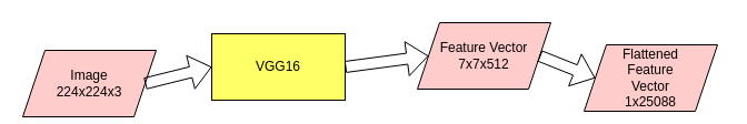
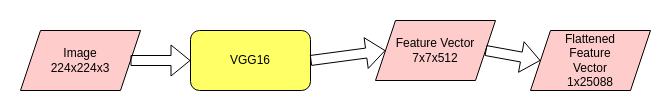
  <mxCell id="0" />
  <mxCell id="1" parent="0" />
- <mxCell id="2" value="Image&lt;br&gt;224x224x3" style="shape=parallelogram;perimeter=parallelogramPerimeter;whiteSpace=wrap;html=1;fixedSize=1;fillColor=#FFCCCC;" vertex="1" parent="1"><mxGeometry x="20" y="45" width="120" height="60" as="geometry" /></mxCell>
- <mxCell id="3" value="VGG16" style="rounded=0;whiteSpace=wrap;html=1;fillColor=#FFFF66;" vertex="1" parent="1"><mxGeometry x="190" y="30" width="120" height="60" as="geometry" /></mxCell>
+ <mxCell id="2" value="Image&lt;br&gt;224x224x3" style="shape=parallelogram;perimeter=parallelogramPerimeter;whiteSpace=wrap;html=1;fixedSize=1;fillColor=#FFCCCC;" vertex="1" parent="1"><mxGeometry x="20" y="30" width="120" height="60" as="geometry" /></mxCell>
+ <mxCell id="3" value="VGG16" style="whiteSpace=wrap;html=1;fillColor=#FFFF66;rounded=1;" vertex="1" parent="1"><mxGeometry x="190" y="30" width="120" height="60" as="geometry" /></mxCell>
  <mxCell id="4" value="Feature Vector&lt;br&gt;7x7x512" style="shape=parallelogram;perimeter=parallelogramPerimeter;whiteSpace=wrap;html=1;fixedSize=1;fillColor=#FFCCCC;" vertex="1" parent="1"><mxGeometry x="375" y="20" width="120" height="60" as="geometry" /></mxCell>
- <mxCell id="5" value="Flattened &lt;br&gt;Feature&lt;br&gt;Vector&lt;br&gt;1x25088&lt;br&gt;" style="shape=parallelogram;perimeter=parallelogramPerimeter;whiteSpace=wrap;html=1;fixedSize=1;fillColor=#FFCCCC;" vertex="1" parent="1"><mxGeometry x="525" y="40" width="120" height="60" as="geometry" /></mxCell>
+ <mxCell id="5" value="Flattened &lt;br&gt;Feature&lt;br&gt;Vector&lt;br&gt;1x25088&lt;br&gt;" style="shape=parallelogram;perimeter=parallelogramPerimeter;whiteSpace=wrap;html=1;fixedSize=1;fillColor=#FFCCCC;" vertex="1" parent="1"><mxGeometry x="530" y="30" width="120" height="60" as="geometry" /></mxCell>
  <mxCell id="6" value="" style="shape=flexArrow;endArrow=classic;html=1;exitX=1;exitY=0.5;exitDx=0;exitDy=0;entryX=0;entryY=0.5;entryDx=0;entryDy=0;" edge="1" parent="1" source="2" target="3"><mxGeometry width="50" height="50" relative="1" as="geometry"><mxPoint x="370" y="80" as="sourcePoint" /><mxPoint x="420" y="30" as="targetPoint" /></mxGeometry></mxCell>
  <mxCell id="7" value="" style="shape=flexArrow;endArrow=classic;html=1;exitX=1;exitY=0.5;exitDx=0;exitDy=0;entryX=0;entryY=0.5;entryDx=0;entryDy=0;" edge="1" parent="1" source="3" target="4"><mxGeometry width="50" height="50" relative="1" as="geometry"><mxPoint x="370" y="80" as="sourcePoint" /><mxPoint x="420" y="30" as="targetPoint" /></mxGeometry></mxCell>
  <mxCell id="8" value="" style="shape=flexArrow;endArrow=classic;html=1;exitX=1;exitY=0.5;exitDx=0;exitDy=0;entryX=0;entryY=0.5;entryDx=0;entryDy=0;" edge="1" parent="1" source="4" target="5"><mxGeometry width="50" height="50" relative="1" as="geometry"><mxPoint x="370" y="80" as="sourcePoint" /><mxPoint x="420" y="30" as="targetPoint" /></mxGeometry></mxCell>
